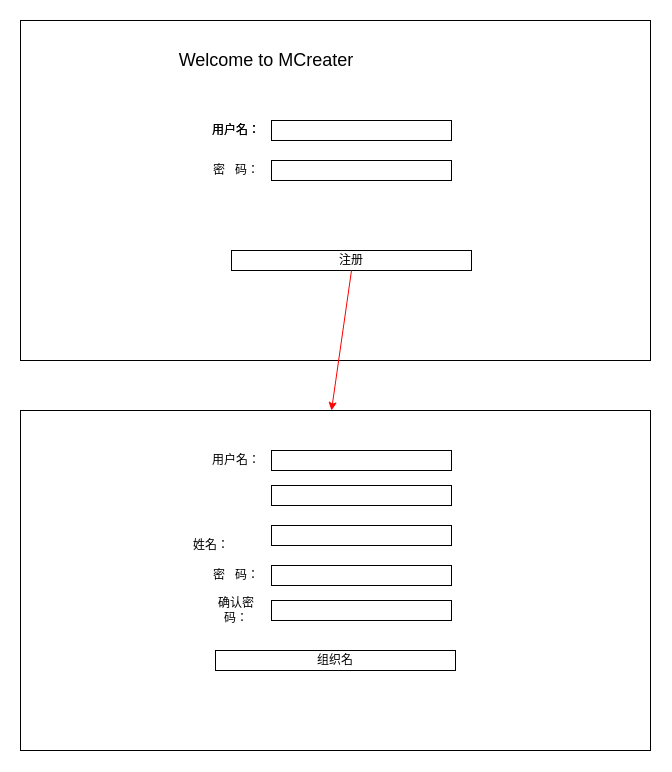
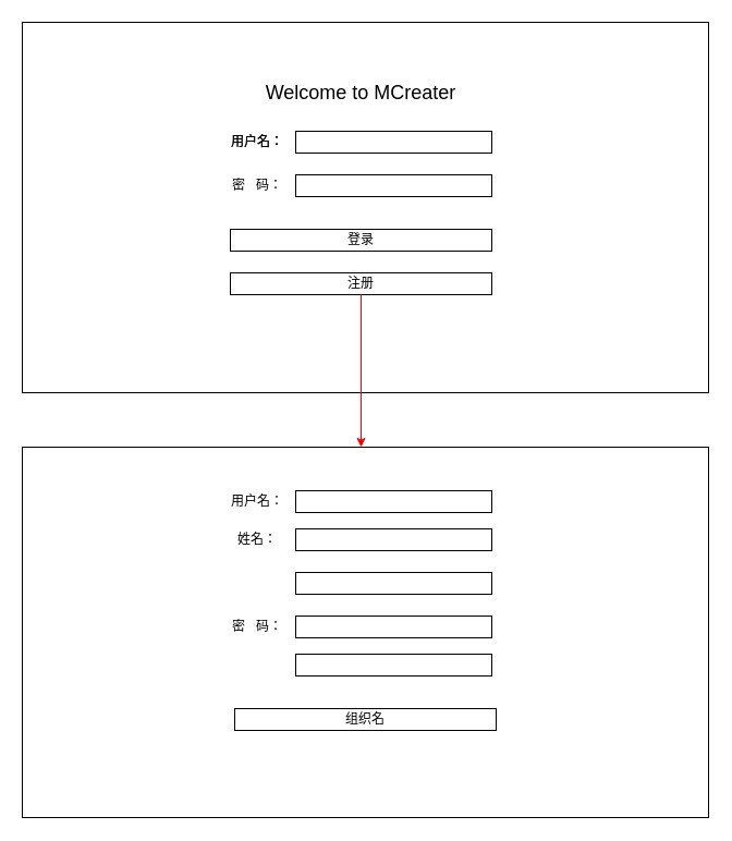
  <mxCell id="0" />
  <mxCell id="1" parent="0" />
  <mxCell id="2" value="" style="rounded=0;whiteSpace=wrap;html=1;" vertex="1" parent="1"><mxGeometry x="20" y="20" width="630" height="340" as="geometry" /></mxCell>
  <mxCell id="3" value="用户名：" style="text;html=1;strokeColor=none;fillColor=none;align=center;verticalAlign=middle;whiteSpace=wrap;rounded=0;" vertex="1" parent="1"><mxGeometry x="211" y="120" width="50" height="20" as="geometry" /></mxCell>
  <mxCell id="4" value="密&amp;nbsp; &amp;nbsp;码：" style="text;html=1;strokeColor=none;fillColor=none;align=center;verticalAlign=middle;whiteSpace=wrap;rounded=0;" vertex="1" parent="1"><mxGeometry x="211" y="160" width="50" height="20" as="geometry" /></mxCell>
  <mxCell id="5" value="" style="text;html=1;fillColor=none;align=center;verticalAlign=middle;whiteSpace=wrap;rounded=0;strokeColor=#000000;" vertex="1" parent="1"><mxGeometry x="271" y="120" width="180" height="20" as="geometry" /></mxCell>
  <mxCell id="6" value="" style="text;html=1;fillColor=none;align=center;verticalAlign=middle;whiteSpace=wrap;rounded=0;strokeColor=#000000;" vertex="1" parent="1"><mxGeometry x="271" y="160" width="180" height="20" as="geometry" /></mxCell>
- <mxCell id="8" value="注册" style="text;html=1;fillColor=none;align=center;verticalAlign=middle;whiteSpace=wrap;rounded=0;strokeColor=#000000;" vertex="1" parent="1"><mxGeometry x="231" y="250" width="240" height="20" as="geometry" /></mxCell>
- <mxCell id="9" value="&lt;font style=&quot;font-size: 18px&quot;&gt;Welcome to MCreater&lt;/font&gt;" style="text;html=1;strokeColor=none;fillColor=none;align=center;verticalAlign=middle;whiteSpace=wrap;rounded=0;" vertex="1" parent="1"><mxGeometry x="146" y="35" width="240" height="50" as="geometry" /></mxCell>
+ <mxCell id="7" value="登录" style="text;html=1;fillColor=none;align=center;verticalAlign=middle;whiteSpace=wrap;rounded=0;strokeColor=#000000;" vertex="1" parent="1"><mxGeometry x="211" y="210" width="240" height="20" as="geometry" /></mxCell>
+ <mxCell id="8" value="注册" style="text;html=1;fillColor=none;align=center;verticalAlign=middle;whiteSpace=wrap;rounded=0;strokeColor=#000000;" vertex="1" parent="1"><mxGeometry x="211" y="250" width="240" height="20" as="geometry" /></mxCell>
+ <mxCell id="9" value="&lt;font style=&quot;font-size: 18px&quot;&gt;Welcome to MCreater&lt;/font&gt;" style="text;html=1;strokeColor=none;fillColor=none;align=center;verticalAlign=middle;whiteSpace=wrap;rounded=0;" vertex="1" parent="1"><mxGeometry x="211" y="60" width="240" height="50" as="geometry" /></mxCell>
  <mxCell id="10" value="" style="rounded=0;whiteSpace=wrap;html=1;" vertex="1" parent="1"><mxGeometry x="20" y="410" width="630" height="340" as="geometry" /></mxCell>
  <mxCell id="11" value="" style="endArrow=classic;html=1;exitX=0.5;exitY=1;exitDx=0;exitDy=0;strokeColor=#FF0000;" edge="1" parent="1" source="8"><mxGeometry width="50" height="50" relative="1" as="geometry"><mxPoint x="221" y="460" as="sourcePoint" /><mxPoint x="331" y="410" as="targetPoint" /></mxGeometry></mxCell>
  <mxCell id="12" value="用户名：" style="text;html=1;strokeColor=none;fillColor=none;align=center;verticalAlign=middle;whiteSpace=wrap;rounded=0;" vertex="1" parent="1"><mxGeometry x="211" y="120" width="50" height="20" as="geometry" /></mxCell>
  <mxCell id="13" value="" style="text;html=1;fillColor=none;align=center;verticalAlign=middle;whiteSpace=wrap;rounded=0;strokeColor=#000000;" vertex="1" parent="1"><mxGeometry x="271" y="120" width="180" height="20" as="geometry" /></mxCell>
  <mxCell id="14" value="密&amp;nbsp; &amp;nbsp;码：" style="text;html=1;strokeColor=none;fillColor=none;align=center;verticalAlign=middle;whiteSpace=wrap;rounded=0;" vertex="1" parent="1"><mxGeometry x="211" y="565" width="50" height="20" as="geometry" /></mxCell>
  <mxCell id="15" value="用户名：" style="text;html=1;strokeColor=none;fillColor=none;align=center;verticalAlign=middle;whiteSpace=wrap;rounded=0;" vertex="1" parent="1"><mxGeometry x="211" y="450" width="50" height="20" as="geometry" /></mxCell>
  <mxCell id="16" value="" style="text;html=1;fillColor=none;align=center;verticalAlign=middle;whiteSpace=wrap;rounded=0;strokeColor=#000000;" vertex="1" parent="1"><mxGeometry x="271" y="450" width="180" height="20" as="geometry" /></mxCell>
  <mxCell id="17" value="" style="text;html=1;fillColor=none;align=center;verticalAlign=middle;whiteSpace=wrap;rounded=0;strokeColor=#000000;" vertex="1" parent="1"><mxGeometry x="271" y="565" width="180" height="20" as="geometry" /></mxCell>
- <mxCell id="18" value="确认密码：" style="text;html=1;strokeColor=none;fillColor=none;align=center;verticalAlign=middle;whiteSpace=wrap;rounded=0;" vertex="1" parent="1"><mxGeometry x="211" y="600" width="50" height="20" as="geometry" /></mxCell>
  <mxCell id="19" value="" style="text;html=1;fillColor=none;align=center;verticalAlign=middle;whiteSpace=wrap;rounded=0;strokeColor=#000000;" vertex="1" parent="1"><mxGeometry x="271" y="600" width="180" height="20" as="geometry" /></mxCell>
- <mxCell id="20" value="姓名：" style="text;html=1;strokeColor=none;fillColor=none;align=center;verticalAlign=middle;whiteSpace=wrap;rounded=0;" vertex="1" parent="1"><mxGeometry x="186" y="535" width="50" height="20" as="geometry" /></mxCell>
+ <mxCell id="20" value="姓名：" style="text;html=1;strokeColor=none;fillColor=none;align=center;verticalAlign=middle;whiteSpace=wrap;rounded=0;" vertex="1" parent="1"><mxGeometry x="211" y="485" width="50" height="20" as="geometry" /></mxCell>
  <mxCell id="21" value="" style="text;html=1;fillColor=none;align=center;verticalAlign=middle;whiteSpace=wrap;rounded=0;strokeColor=#000000;" vertex="1" parent="1"><mxGeometry x="271" y="485" width="180" height="20" as="geometry" /></mxCell>
  <mxCell id="22" value="" style="text;html=1;fillColor=none;align=center;verticalAlign=middle;whiteSpace=wrap;rounded=0;strokeColor=#000000;" vertex="1" parent="1"><mxGeometry x="271" y="525" width="180" height="20" as="geometry" /></mxCell>
  <mxCell id="23" value="组织名" style="text;html=1;fillColor=none;align=center;verticalAlign=middle;whiteSpace=wrap;rounded=0;strokeColor=#000000;" vertex="1" parent="1"><mxGeometry x="215" y="650" width="240" height="20" as="geometry" /></mxCell>
